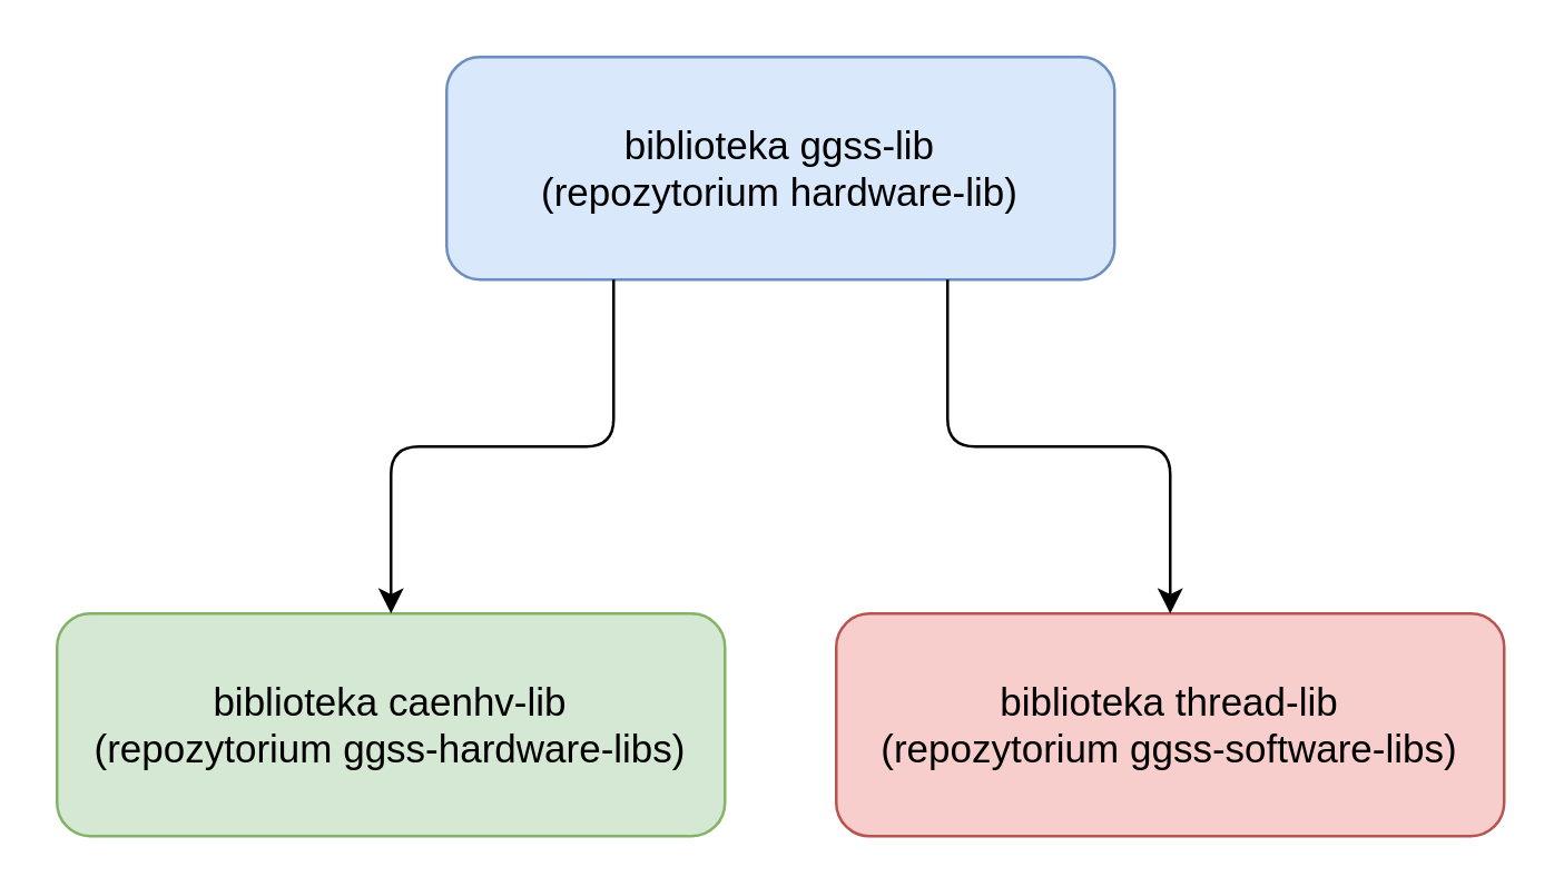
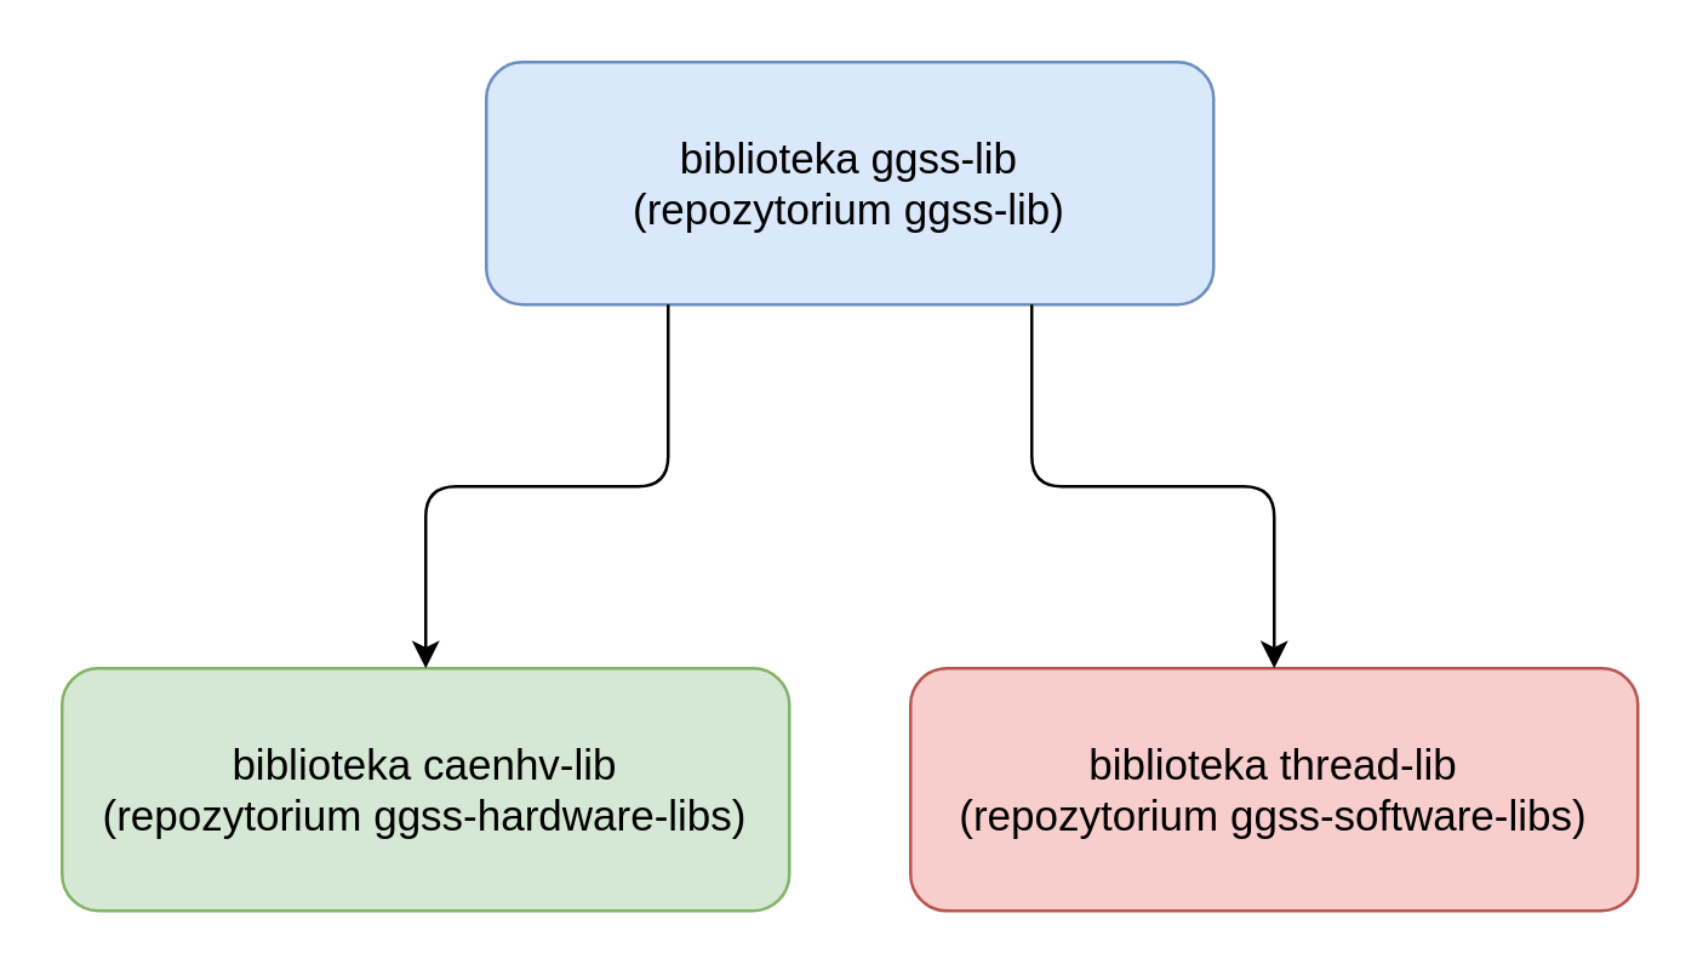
  <mxCell id="0" />
  <mxCell id="1" parent="0" />
- <mxCell id="2" value="biblioteka ggss-lib&lt;br style=&quot;font-size: 14px;&quot;&gt;(repozytorium hardware-lib)" style="rounded=1;whiteSpace=wrap;html=1;fontSize=14;fillColor=#dae8fc;strokeColor=#6c8ebf;" vertex="1" parent="1"><mxGeometry x="160" y="20" width="240" height="80" as="geometry" /></mxCell>
+ <mxCell id="2" value="biblioteka ggss-lib&lt;br style=&quot;font-size: 14px;&quot;&gt;(repozytorium ggss-lib)" style="rounded=1;whiteSpace=wrap;html=1;fontSize=14;fillColor=#dae8fc;strokeColor=#6c8ebf;" vertex="1" parent="1"><mxGeometry x="160" y="20" width="240" height="80" as="geometry" /></mxCell>
  <mxCell id="3" value="biblioteka caenhv-lib&lt;br style=&quot;font-size: 14px;&quot;&gt;(repozytorium ggss-hardware-libs)" style="rounded=1;whiteSpace=wrap;html=1;fontSize=14;fillColor=#d5e8d4;strokeColor=#82b366;" vertex="1" parent="1"><mxGeometry x="20" y="220" width="240" height="80" as="geometry" /></mxCell>
  <mxCell id="4" value="biblioteka thread-lib&lt;br style=&quot;font-size: 14px&quot;&gt;(repozytorium ggss-software-libs)" style="rounded=1;whiteSpace=wrap;html=1;fontSize=14;fillColor=#f8cecc;strokeColor=#b85450;" vertex="1" parent="1"><mxGeometry x="300" y="220" width="240" height="80" as="geometry" /></mxCell>
  <mxCell id="5" value="" style="endArrow=classic;html=1;fontSize=14;exitX=0.25;exitY=1;exitDx=0;exitDy=0;entryX=0.5;entryY=0;entryDx=0;entryDy=0;" edge="1" parent="1" source="2" target="3"><mxGeometry width="50" height="50" relative="1" as="geometry"><mxPoint x="330" y="210" as="sourcePoint" /><mxPoint x="380" y="160" as="targetPoint" /><Array as="points"><mxPoint x="220" y="160" /><mxPoint x="140" y="160" /></Array></mxGeometry></mxCell>
  <mxCell id="6" value="" style="endArrow=classic;html=1;fontSize=14;exitX=0.75;exitY=1;exitDx=0;exitDy=0;entryX=0.5;entryY=0;entryDx=0;entryDy=0;" edge="1" parent="1" source="2" target="4"><mxGeometry width="50" height="50" relative="1" as="geometry"><mxPoint x="330" y="210" as="sourcePoint" /><mxPoint x="380" y="160" as="targetPoint" /><Array as="points"><mxPoint x="340" y="160" /><mxPoint x="420" y="160" /></Array></mxGeometry></mxCell>
